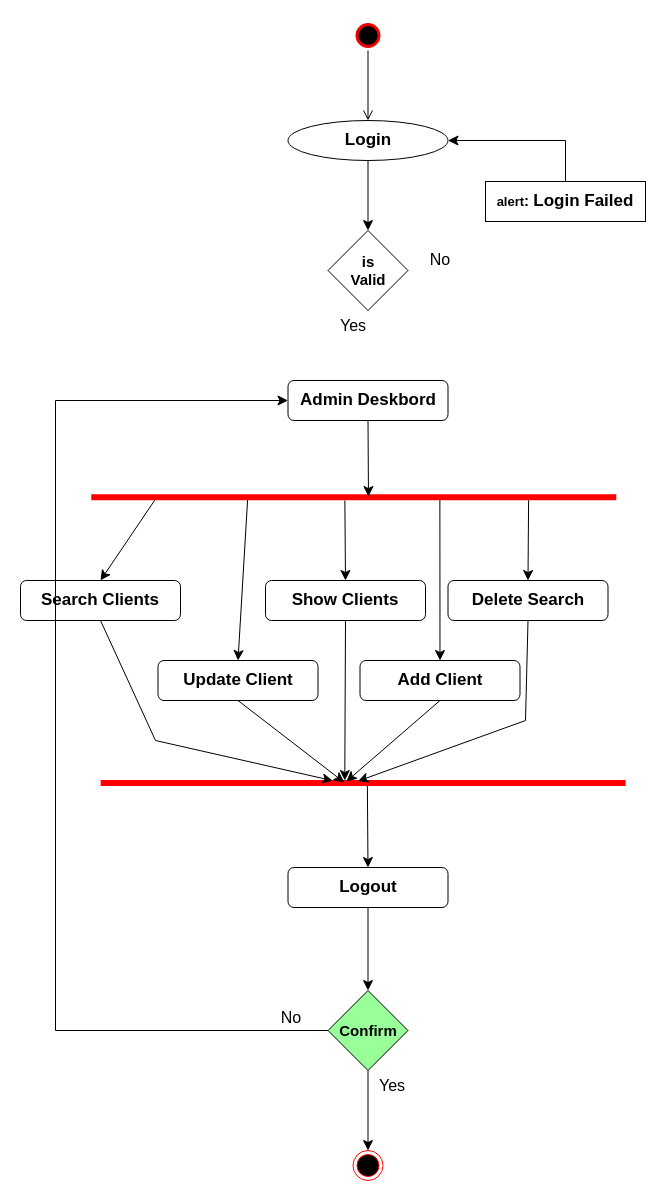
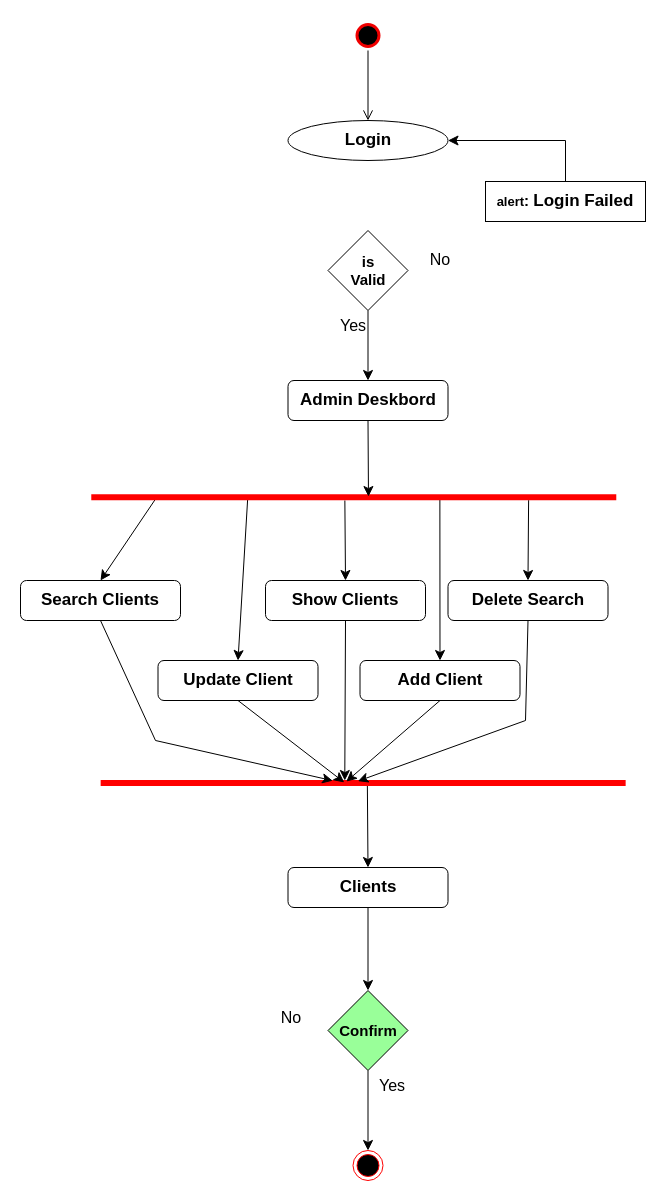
  <mxCell id="0" />
  <mxCell id="1" parent="0" />
  <mxCell id="2" value="" style="endArrow=classic;html=1;rounded=0;fontSize=12;startSize=8;endSize=8;exitX=0.508;exitY=0.585;exitDx=0;exitDy=0;exitPerimeter=0;entryX=0.5;entryY=0;entryDx=0;entryDy=0;" parent="1" source="26" target="32" edge="1"><mxGeometry width="50" height="50" relative="1" as="geometry"><mxPoint x="367" y="790" as="sourcePoint" /><mxPoint x="367" y="860" as="targetPoint" /></mxGeometry></mxCell>
  <mxCell id="3" value="" style="endArrow=classic;html=1;rounded=0;fontSize=12;startSize=8;endSize=8;exitX=0.833;exitY=0.638;exitDx=0;exitDy=0;exitPerimeter=0;entryX=0.5;entryY=0;entryDx=0;entryDy=0;" parent="1" source="8" target="23" edge="1"><mxGeometry width="50" height="50" relative="1" as="geometry"><mxPoint x="526.91" y="510" as="sourcePoint" /><mxPoint x="528" y="570" as="targetPoint" /></mxGeometry></mxCell>
  <mxCell id="4" value="" style="endArrow=classic;html=1;rounded=0;fontSize=12;startSize=8;endSize=8;exitX=0.664;exitY=0.623;exitDx=0;exitDy=0;exitPerimeter=0;entryX=0.5;entryY=0;entryDx=0;entryDy=0;" parent="1" source="8" target="25" edge="1"><mxGeometry width="50" height="50" relative="1" as="geometry"><mxPoint x="435" y="510" as="sourcePoint" /><mxPoint x="436" y="590" as="targetPoint" /></mxGeometry></mxCell>
  <mxCell id="5" value="" style="endArrow=classic;html=1;rounded=0;fontSize=12;startSize=8;endSize=8;exitX=0.483;exitY=0.653;exitDx=0;exitDy=0;exitPerimeter=0;entryX=0.5;entryY=0;entryDx=0;entryDy=0;" parent="1" source="8" target="22" edge="1"><mxGeometry width="50" height="50" relative="1" as="geometry"><mxPoint x="343.13" y="507" as="sourcePoint" /><mxPoint x="345" y="570" as="targetPoint" /></mxGeometry></mxCell>
  <mxCell id="6" value="" style="endArrow=classic;html=1;rounded=0;fontSize=12;startSize=8;endSize=8;exitX=0.122;exitY=0.595;exitDx=0;exitDy=0;entryX=0.5;entryY=0;entryDx=0;entryDy=0;exitPerimeter=0;" parent="1" source="8" target="21" edge="1"><mxGeometry width="50" height="50" relative="1" as="geometry"><mxPoint x="154.41" y="504" as="sourcePoint" /><mxPoint x="155.41" y="580" as="targetPoint" /></mxGeometry></mxCell>
  <mxCell id="7" value="" style="endArrow=classic;html=1;rounded=0;fontSize=12;startSize=8;endSize=8;entryX=0.5;entryY=0;entryDx=0;entryDy=0;exitX=0.298;exitY=0.522;exitDx=0;exitDy=0;exitPerimeter=0;" parent="1" source="8" target="24" edge="1"><mxGeometry width="50" height="50" relative="1" as="geometry"><mxPoint x="248" y="500" as="sourcePoint" /><mxPoint x="235" y="574" as="targetPoint" /></mxGeometry></mxCell>
  <mxCell id="8" value="" style="shape=line;html=1;strokeWidth=6;strokeColor=#ff0000;labelBackgroundColor=none;fillColor=#99ff99;rotation=-90;direction=south;" parent="1" vertex="1"><mxGeometry x="343.13" y="234.36" width="20.31" height="525" as="geometry" /></mxCell>
  <mxCell id="9" value="" style="ellipse;html=1;shape=startState;fillColor=#000000;strokeColor=#f00000;strokeWidth=3;fillStyle=auto;" parent="1" vertex="1"><mxGeometry x="352.5" y="20" width="30" height="30" as="geometry" /></mxCell>
  <mxCell id="10" value="" style="edgeStyle=orthogonalEdgeStyle;html=1;verticalAlign=bottom;endArrow=open;endSize=8;strokeColor=#000000;rounded=0;fontSize=12;entryX=0.5;entryY=0;entryDx=0;entryDy=0;" parent="1" source="9" target="11" edge="1"><mxGeometry relative="1" as="geometry"><mxPoint x="367.5" y="110" as="targetPoint" /></mxGeometry></mxCell>
  <mxCell id="11" value="&lt;b&gt;&lt;font style=&quot;font-size: 17px;&quot;&gt;Login&lt;/font&gt;&lt;/b&gt;" style="ellipse;whiteSpace=wrap;html=1;" parent="1" vertex="1"><mxGeometry x="287.5" y="120" width="160" height="40" as="geometry" /></mxCell>
  <mxCell id="12" value="&lt;b&gt;&lt;font style=&quot;font-size: 15px;&quot;&gt;is&lt;br&gt;Valid&lt;/font&gt;&lt;/b&gt;" style="rhombus;whiteSpace=wrap;html=1;" parent="1" vertex="1"><mxGeometry x="327.5" y="230" width="80" height="80" as="geometry" /></mxCell>
- <mxCell id="13" value="" style="endArrow=classic;html=1;rounded=0;fontSize=12;startSize=8;endSize=8;exitX=0.5;exitY=1;exitDx=0;exitDy=0;entryX=0.5;entryY=0;entryDx=0;entryDy=0;" parent="1" source="11" target="12" edge="1"><mxGeometry width="50" height="50" relative="1" as="geometry"><mxPoint x="195" y="370" as="sourcePoint" /><mxPoint x="245" y="320" as="targetPoint" /></mxGeometry></mxCell>
+ <mxCell id="14" value="" style="endArrow=classic;html=1;rounded=0;fontSize=12;startSize=8;endSize=8;exitX=0.5;exitY=1;exitDx=0;exitDy=0;entryX=0.5;entryY=0;entryDx=0;entryDy=0;" parent="1" source="12" target="19" edge="1"><mxGeometry width="50" height="50" relative="1" as="geometry"><mxPoint x="367.3" y="310" as="sourcePoint" /><mxPoint x="367.3" y="380" as="targetPoint" /></mxGeometry></mxCell>
  <mxCell id="15" value="Yes" style="text;html=1;align=center;verticalAlign=middle;whiteSpace=wrap;rounded=0;;fontSize=16;" parent="1" vertex="1"><mxGeometry x="322.5" y="310" width="60" height="30" as="geometry" /></mxCell>
  <mxCell id="16" value="&lt;font style=&quot;&quot;&gt;&lt;b style=&quot;&quot;&gt;&lt;font style=&quot;font-size: 13px;&quot;&gt;alert&lt;/font&gt;&lt;span style=&quot;font-size: 15px;&quot;&gt;: &lt;/span&gt;&lt;/b&gt;&lt;/font&gt;&lt;font style=&quot;font-weight: bold; font-size: 17px;&quot;&gt;Login Failed&lt;/font&gt;" style="whiteSpace=wrap;html=1;rounded=0;" parent="1" vertex="1"><mxGeometry x="485" y="181" width="160" height="40" as="geometry" /></mxCell>
  <mxCell id="17" value="" style="endArrow=classic;html=1;rounded=0;fontSize=12;startSize=8;endSize=8;exitX=0.5;exitY=0;exitDx=0;exitDy=0;entryX=1;entryY=0.5;entryDx=0;entryDy=0;" parent="1" source="16" target="11" edge="1"><mxGeometry width="50" height="50" relative="1" as="geometry"><mxPoint x="475" y="240" as="sourcePoint" /><mxPoint x="525" y="190" as="targetPoint" /><Array as="points"><mxPoint x="565" y="140" /></Array></mxGeometry></mxCell>
  <mxCell id="18" value="No" style="text;html=1;align=center;verticalAlign=middle;whiteSpace=wrap;rounded=0;;fontSize=16;" parent="1" vertex="1"><mxGeometry x="409.5" y="244" width="60" height="30" as="geometry" /></mxCell>
  <mxCell id="19" value="&lt;span style=&quot;font-size: 17px;&quot;&gt;&lt;b&gt;Admin Deskbord&lt;/b&gt;&lt;/span&gt;" style="rounded=1;whiteSpace=wrap;html=1;" parent="1" vertex="1"><mxGeometry x="287.5" y="380" width="160" height="40" as="geometry" /></mxCell>
  <mxCell id="20" value="" style="endArrow=classic;html=1;rounded=0;fontSize=12;startSize=8;endSize=8;exitX=0.5;exitY=1;exitDx=0;exitDy=0;entryX=0.528;entryY=0.459;entryDx=0;entryDy=0;entryPerimeter=0;" parent="1" source="19" target="8" edge="1"><mxGeometry width="50" height="50" relative="1" as="geometry"><mxPoint x="367.91" y="420" as="sourcePoint" /><mxPoint x="368" y="490" as="targetPoint" /></mxGeometry></mxCell>
  <mxCell id="21" value="&lt;span style=&quot;font-size: 17px;&quot;&gt;&lt;b&gt;Search Clients&lt;/b&gt;&lt;/span&gt;" style="rounded=1;whiteSpace=wrap;html=1;" parent="1" vertex="1"><mxGeometry x="20" y="580" width="160" height="40" as="geometry" /></mxCell>
  <mxCell id="22" value="&lt;span style=&quot;font-size: 17px;&quot;&gt;&lt;b&gt;Show Clients&lt;/b&gt;&lt;/span&gt;" style="rounded=1;whiteSpace=wrap;html=1;" parent="1" vertex="1"><mxGeometry x="265" y="580" width="160" height="40" as="geometry" /></mxCell>
  <mxCell id="23" value="&lt;span style=&quot;font-size: 17px;&quot;&gt;&lt;b&gt;Delete Search&lt;/b&gt;&lt;/span&gt;" style="rounded=1;whiteSpace=wrap;html=1;" parent="1" vertex="1"><mxGeometry x="447.5" y="580" width="160" height="40" as="geometry" /></mxCell>
  <mxCell id="24" value="&lt;span style=&quot;font-size: 17px;&quot;&gt;&lt;b&gt;Update Client&lt;/b&gt;&lt;/span&gt;" style="rounded=1;whiteSpace=wrap;html=1;" parent="1" vertex="1"><mxGeometry x="157.5" y="660" width="160" height="40" as="geometry" /></mxCell>
  <mxCell id="25" value="&lt;span style=&quot;font-size: 17px;&quot;&gt;&lt;b&gt;Add Client&lt;/b&gt;&lt;/span&gt;" style="rounded=1;whiteSpace=wrap;html=1;" parent="1" vertex="1"><mxGeometry x="359.5" y="660" width="160" height="40" as="geometry" /></mxCell>
  <mxCell id="26" value="" style="shape=line;html=1;strokeWidth=6;strokeColor=#ff0000;labelBackgroundColor=none;fillColor=#99ff99;rotation=-90;direction=south;" parent="1" vertex="1"><mxGeometry x="352.5" y="520" width="20.31" height="525" as="geometry" /></mxCell>
  <mxCell id="27" value="" style="endArrow=classic;html=1;rounded=0;fontSize=12;startSize=8;endSize=8;exitX=0.5;exitY=1;exitDx=0;exitDy=0;entryX=0.464;entryY=0.471;entryDx=0;entryDy=0;entryPerimeter=0;" parent="1" source="24" target="26" edge="1"><mxGeometry width="50" height="50" relative="1" as="geometry"><mxPoint x="255" y="700" as="sourcePoint" /><mxPoint x="255" y="781" as="targetPoint" /></mxGeometry></mxCell>
  <mxCell id="28" value="" style="endArrow=classic;html=1;rounded=0;fontSize=12;startSize=8;endSize=8;exitX=0.5;exitY=1;exitDx=0;exitDy=0;entryX=0.465;entryY=0.377;entryDx=0;entryDy=0;entryPerimeter=0;" parent="1" source="22" target="26" edge="1"><mxGeometry width="50" height="50" relative="1" as="geometry"><mxPoint x="343.13" y="650" as="sourcePoint" /><mxPoint x="344.13" y="730" as="targetPoint" /></mxGeometry></mxCell>
  <mxCell id="29" value="" style="endArrow=classic;html=1;rounded=0;fontSize=12;startSize=8;endSize=8;exitX=0.5;exitY=1;exitDx=0;exitDy=0;entryX=0.468;entryY=0.428;entryDx=0;entryDy=0;entryPerimeter=0;" parent="1" source="25" target="26" edge="1"><mxGeometry width="50" height="50" relative="1" as="geometry"><mxPoint x="258" y="710" as="sourcePoint" /><mxPoint x="355" y="770" as="targetPoint" /></mxGeometry></mxCell>
  <mxCell id="30" value="" style="endArrow=classic;html=1;rounded=0;fontSize=12;startSize=8;endSize=8;exitX=0.5;exitY=1;exitDx=0;exitDy=0;entryX=0.442;entryY=0.385;entryDx=0;entryDy=0;entryPerimeter=0;" parent="1" source="21" target="26" edge="1"><mxGeometry width="50" height="50" relative="1" as="geometry"><mxPoint x="135" y="620" as="sourcePoint" /><mxPoint x="135" y="701" as="targetPoint" /><Array as="points"><mxPoint x="155" y="740" /></Array></mxGeometry></mxCell>
  <mxCell id="31" value="" style="endArrow=classic;html=1;rounded=0;fontSize=12;startSize=8;endSize=8;exitX=0.5;exitY=1;exitDx=0;exitDy=0;entryX=0.49;entryY=0.409;entryDx=0;entryDy=0;entryPerimeter=0;" parent="1" source="23" target="26" edge="1"><mxGeometry width="50" height="50" relative="1" as="geometry"><mxPoint x="538" y="510" as="sourcePoint" /><mxPoint x="538" y="590" as="targetPoint" /><Array as="points"><mxPoint x="525" y="720" /></Array></mxGeometry></mxCell>
- <mxCell id="32" value="&lt;span style=&quot;font-size: 17px;&quot;&gt;&lt;b&gt;Logout&lt;/b&gt;&lt;/span&gt;" style="rounded=1;whiteSpace=wrap;html=1;" parent="1" vertex="1"><mxGeometry x="287.5" y="867" width="160" height="40" as="geometry" /></mxCell>
+ <mxCell id="32" value="&lt;span style=&quot;font-size: 17px;&quot;&gt;&lt;b&gt;Clients&lt;/b&gt;&lt;/span&gt;" style="rounded=1;whiteSpace=wrap;html=1;" parent="1" vertex="1"><mxGeometry x="287.5" y="867" width="160" height="40" as="geometry" /></mxCell>
  <mxCell id="33" value="&lt;span style=&quot;font-size: 15px;&quot;&gt;&lt;b&gt;Confirm&lt;/b&gt;&lt;/span&gt;" style="rhombus;whiteSpace=wrap;html=1;fillColor=#99ff99;" parent="1" vertex="1"><mxGeometry x="327.5" y="990" width="80" height="80" as="geometry" /></mxCell>
  <mxCell id="34" value="" style="endArrow=classic;html=1;rounded=0;fontSize=12;startSize=8;endSize=8;exitX=0.5;exitY=1;exitDx=0;exitDy=0;entryX=0.5;entryY=0;entryDx=0;entryDy=0;" parent="1" source="32" target="33" edge="1"><mxGeometry width="50" height="50" relative="1" as="geometry"><mxPoint x="365" y="910" as="sourcePoint" /><mxPoint x="365" y="980" as="targetPoint" /></mxGeometry></mxCell>
  <mxCell id="35" value="" style="ellipse;html=1;shape=endState;fillColor=#000000;strokeColor=#ff0000;" parent="1" vertex="1"><mxGeometry x="352.5" y="1150" width="30" height="30" as="geometry" /></mxCell>
  <mxCell id="36" value="" style="endArrow=classic;html=1;rounded=0;fontSize=12;startSize=8;endSize=8;exitX=0.5;exitY=1;exitDx=0;exitDy=0;entryX=0.5;entryY=0;entryDx=0;entryDy=0;" parent="1" source="33" target="35" edge="1"><mxGeometry width="50" height="50" relative="1" as="geometry"><mxPoint x="367" y="1070" as="sourcePoint" /><mxPoint x="367" y="1153" as="targetPoint" /></mxGeometry></mxCell>
  <mxCell id="37" value="Yes" style="text;html=1;align=center;verticalAlign=middle;whiteSpace=wrap;rounded=0;;fontSize=16;" parent="1" vertex="1"><mxGeometry x="362" y="1070" width="60" height="30" as="geometry" /></mxCell>
- <mxCell id="38" value="" style="endArrow=classic;html=1;rounded=0;fontSize=12;startSize=8;endSize=8;exitX=0;exitY=0.5;exitDx=0;exitDy=0;entryX=0;entryY=0.5;entryDx=0;entryDy=0;" parent="1" source="33" target="19" edge="1"><mxGeometry width="50" height="50" relative="1" as="geometry"><mxPoint x="265" y="1010" as="sourcePoint" /><mxPoint x="265" y="1090" as="targetPoint" /><Array as="points"><mxPoint x="55" y="1030" /><mxPoint x="55" y="400" /></Array></mxGeometry></mxCell>
  <mxCell id="39" value="No" style="text;html=1;align=center;verticalAlign=middle;whiteSpace=wrap;rounded=0;;fontSize=16;" parent="1" vertex="1"><mxGeometry x="261" y="1002" width="60" height="30" as="geometry" /></mxCell>
